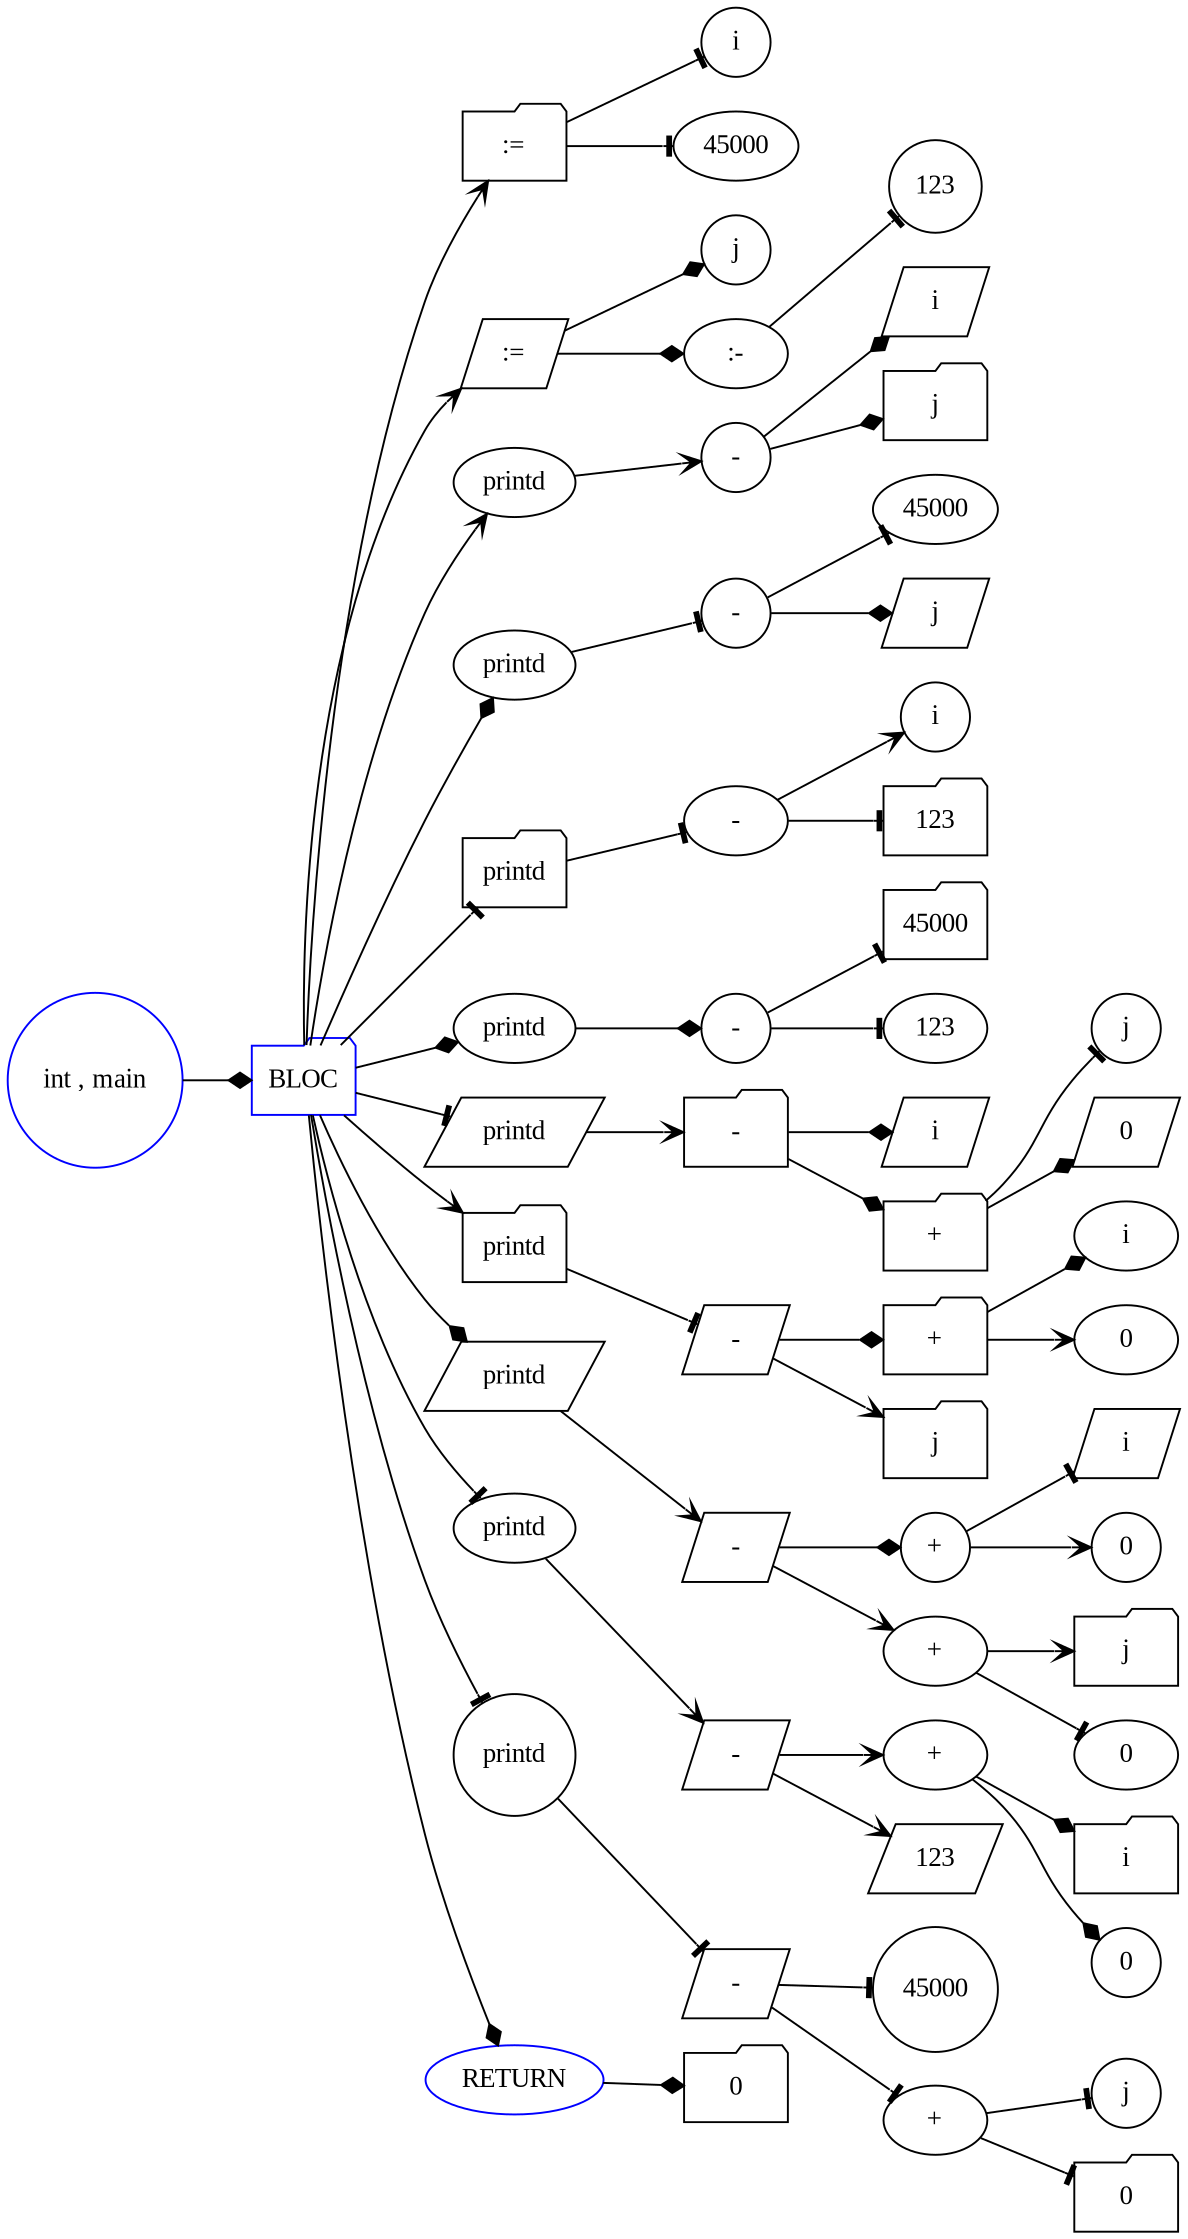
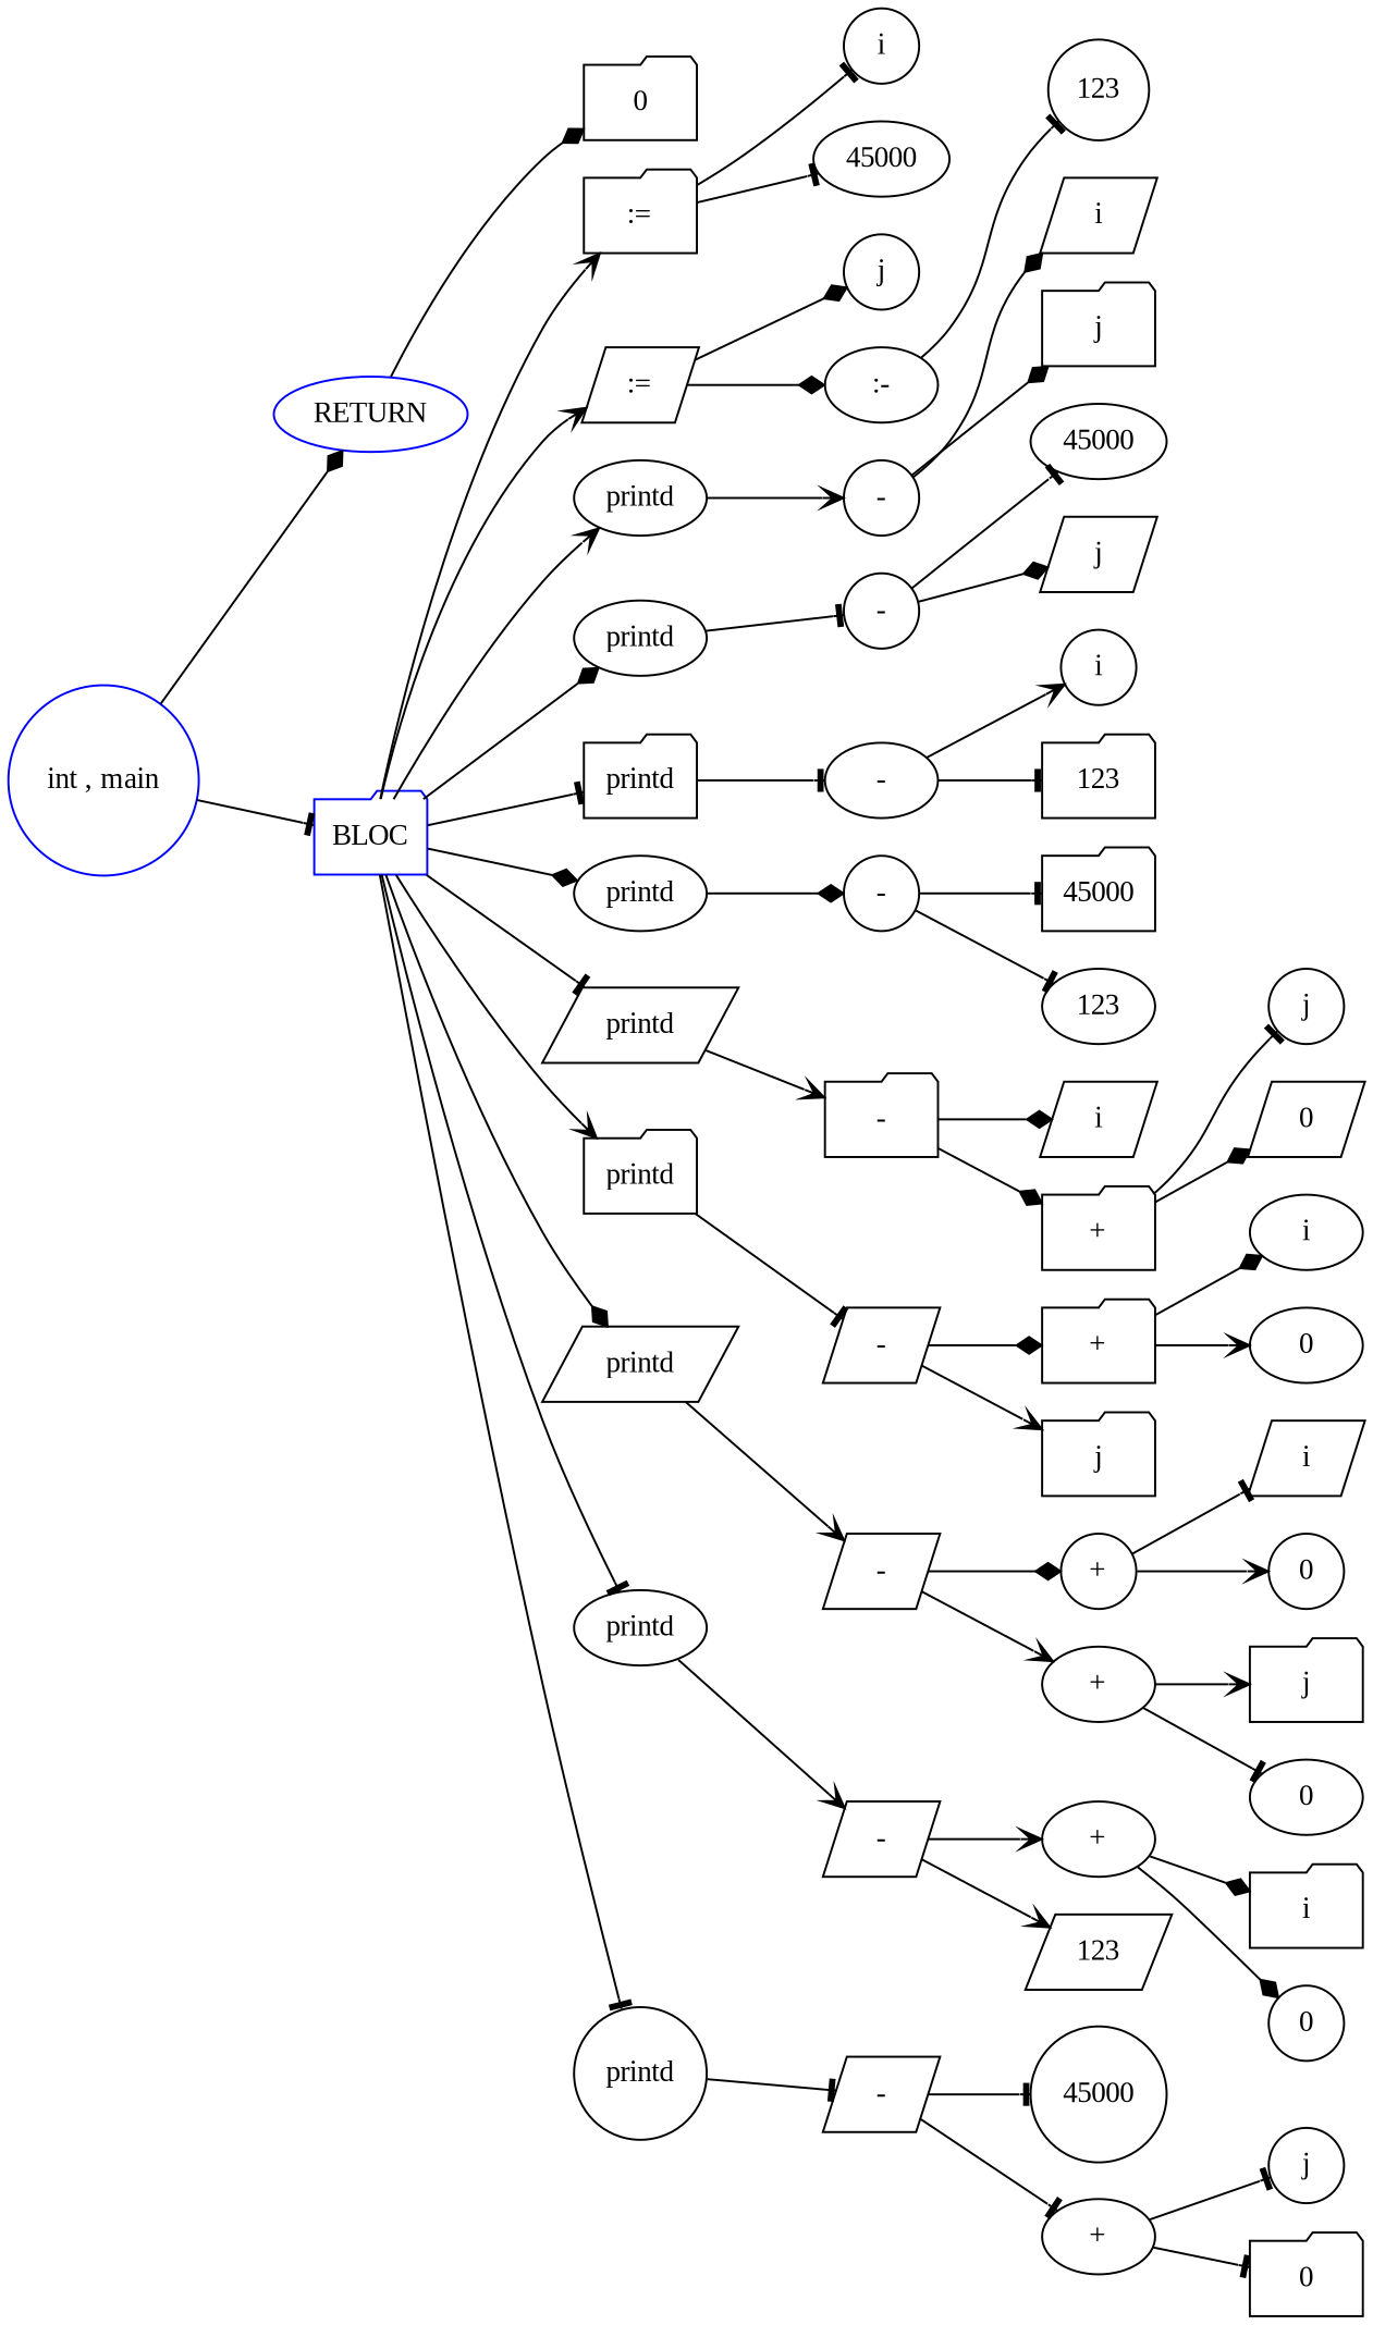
  digraph {
    fontname="Liberation Serif"
    rankdir=LR
    node [color=black fontname="Liberation Serif" shape=ellipse style=solid]
    edge [arrowhead=tee fontname="Liberation Serif"]
    n1 [label=i shape=circle]
    n2 [label=45000]
    n3 [label=":=" shape=folder]
    n4 [label=j shape=circle]
    n5 [label=123 shape=circle]
    n6 [label=":-"]
    n7 [label=":=" shape=parallelogram]
    n8 [label=i shape=parallelogram]
    n9 [label=j shape=folder]
    n10 [label="-" shape=circle]
    n11 [label=printd]
    n12 [label=45000]
    n13 [label=j shape=parallelogram]
    n14 [label="-" shape=circle]
    n15 [label=printd]
    n16 [label=i shape=circle]
    n17 [label=123 shape=folder]
    n18 [label="-"]
    n19 [label=printd shape=folder]
    n20 [label=45000 shape=folder]
    n21 [label=123]
    n22 [label="-" shape=circle]
    n23 [label=printd]
    n24 [label=i shape=parallelogram]
    n25 [label=j shape=circle]
    n26 [label=0 shape=parallelogram]
    n27 [label="+" shape=folder]
    n28 [label="-" shape=folder]
    n29 [label=printd shape=parallelogram]
    n30 [label=i]
    n31 [label=0]
    n32 [label="+" shape=folder]
    n33 [label=j shape=folder]
    n34 [label="-" shape=parallelogram]
    n35 [label=printd shape=folder]
    n36 [label=i shape=parallelogram]
    n37 [label=0 shape=circle]
    n38 [label="+" shape=circle]
    n39 [label=j shape=folder]
    n40 [label=0]
    n41 [label="+"]
    n42 [label="-" shape=parallelogram]
    n43 [label=printd shape=parallelogram]
    n44 [label=i shape=folder]
    n45 [label=0 shape=circle]
    n46 [label="+"]
    n47 [label=123 shape=parallelogram]
    n48 [label="-" shape=parallelogram]
    n49 [label=printd]
    n50 [label=45000 shape=circle]
    n51 [label=j shape=circle]
    n52 [label=0 shape=folder]
    n53 [label="+"]
    n54 [label="-" shape=parallelogram]
    n55 [label=printd shape=circle]
    n56 [label=0 shape=folder]
    n57 [color=blue label=RETURN]
    n58 [color=blue label=BLOC shape=folder]
    n59 [color=blue label="int , main" shape=circle]
    n3 -> n1
    n3 -> n2
    n6 -> n5
    n7 -> n4 [arrowhead=diamond]
    n7 -> n6 [arrowhead=diamond]
    n10 -> n8 [arrowhead=diamond]
    n10 -> n9 [arrowhead=diamond]
    n11 -> n10 [arrowhead=vee]
    n14 -> n12
    n14 -> n13 [arrowhead=diamond]
    n15 -> n14
    n18 -> n16 [arrowhead=vee]
    n18 -> n17
    n19 -> n18
    n22 -> n20
    n22 -> n21
    n23 -> n22 [arrowhead=diamond]
    n27 -> n25
    n27 -> n26 [arrowhead=diamond]
    n28 -> n24 [arrowhead=diamond]
    n28 -> n27 [arrowhead=diamond]
    n29 -> n28 [arrowhead=vee]
    n32 -> n30 [arrowhead=diamond]
    n32 -> n31 [arrowhead=vee]
    n34 -> n32 [arrowhead=diamond]
    n34 -> n33 [arrowhead=vee]
    n35 -> n34
    n38 -> n36
    n38 -> n37 [arrowhead=vee]
    n41 -> n39 [arrowhead=vee]
    n41 -> n40
    n42 -> n38 [arrowhead=diamond]
    n42 -> n41 [arrowhead=vee]
    n43 -> n42 [arrowhead=vee]
    n46 -> n44 [arrowhead=diamond]
    n46 -> n45 [arrowhead=diamond]
    n48 -> n46 [arrowhead=vee]
    n48 -> n47 [arrowhead=vee]
    n49 -> n48 [arrowhead=vee]
    n53 -> n51
    n53 -> n52
    n54 -> n50
    n54 -> n53
    n55 -> n54
    n57 -> n56 [arrowhead=diamond]
    n58 -> n3 [arrowhead=vee]
    n58 -> n7 [arrowhead=vee]
    n58 -> n11 [arrowhead=vee]
    n58 -> n15 [arrowhead=diamond]
    n58 -> n19
    n58 -> n23 [arrowhead=diamond]
    n58 -> n29
    n58 -> n35 [arrowhead=vee]
    n58 -> n43 [arrowhead=diamond]
    n58 -> n49
    n58 -> n55
-   n58 -> n57 [arrowhead=diamond]
-   n59 -> n58 [arrowhead=diamond]
+   n59 -> n57 [arrowhead=diamond]
+   n59 -> n58
  }
